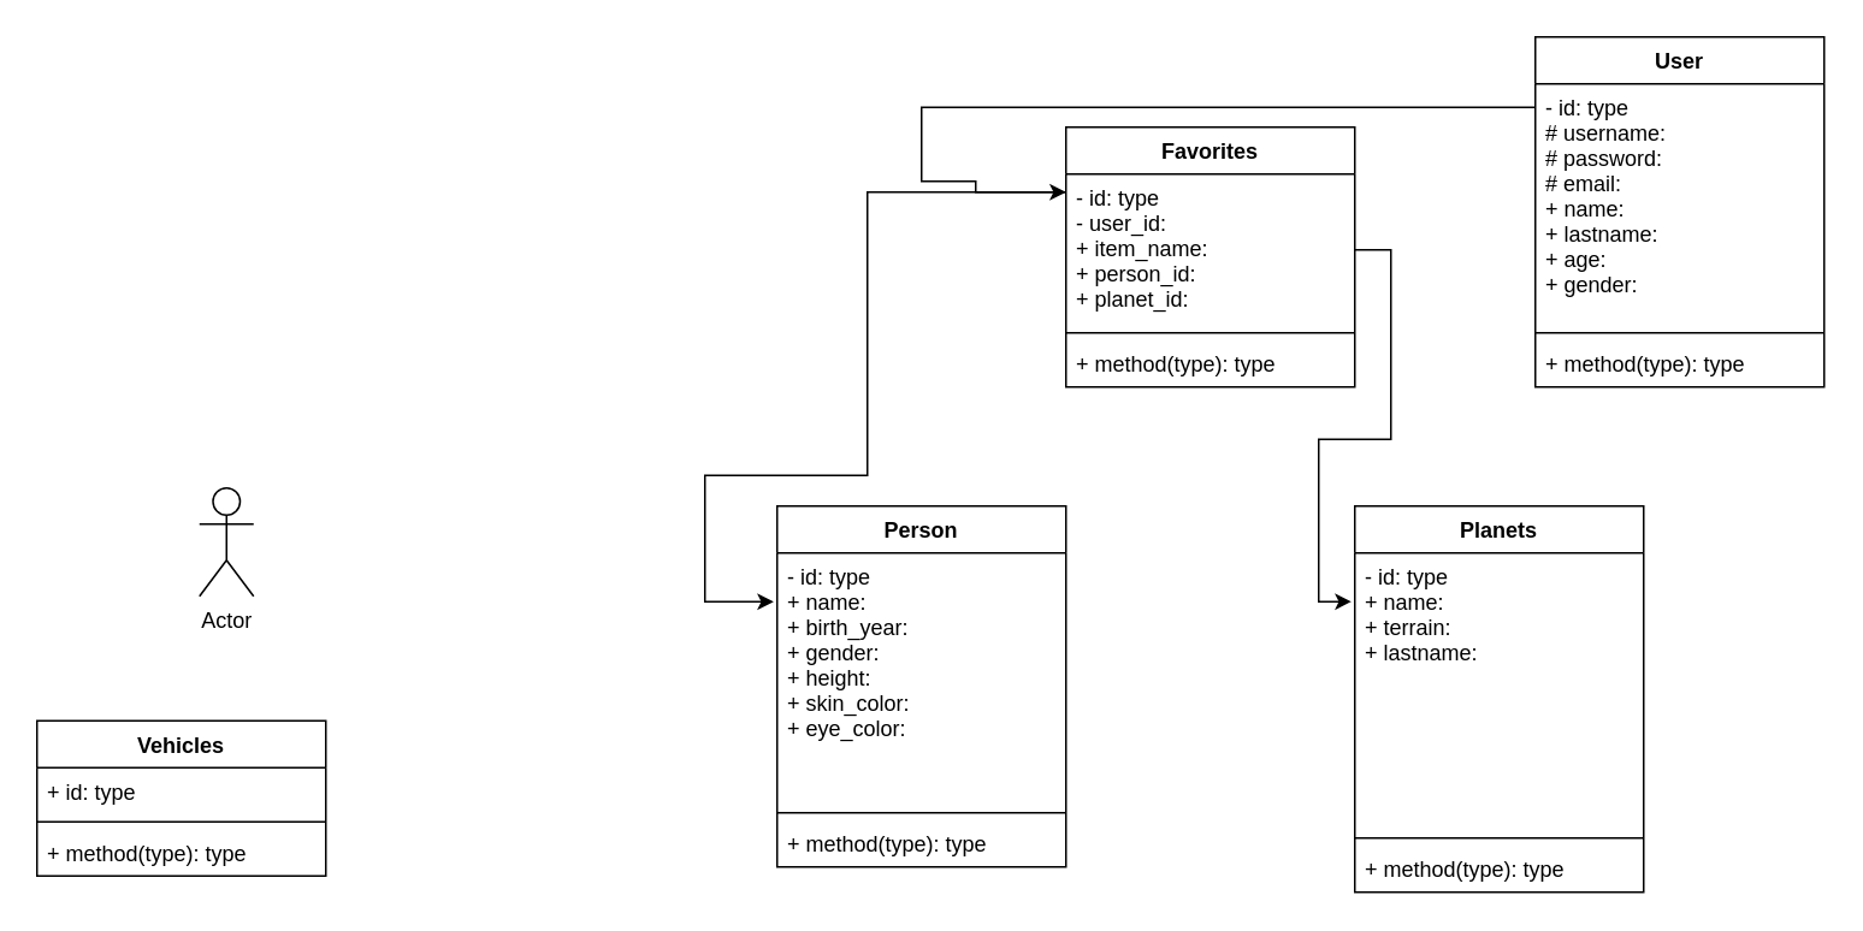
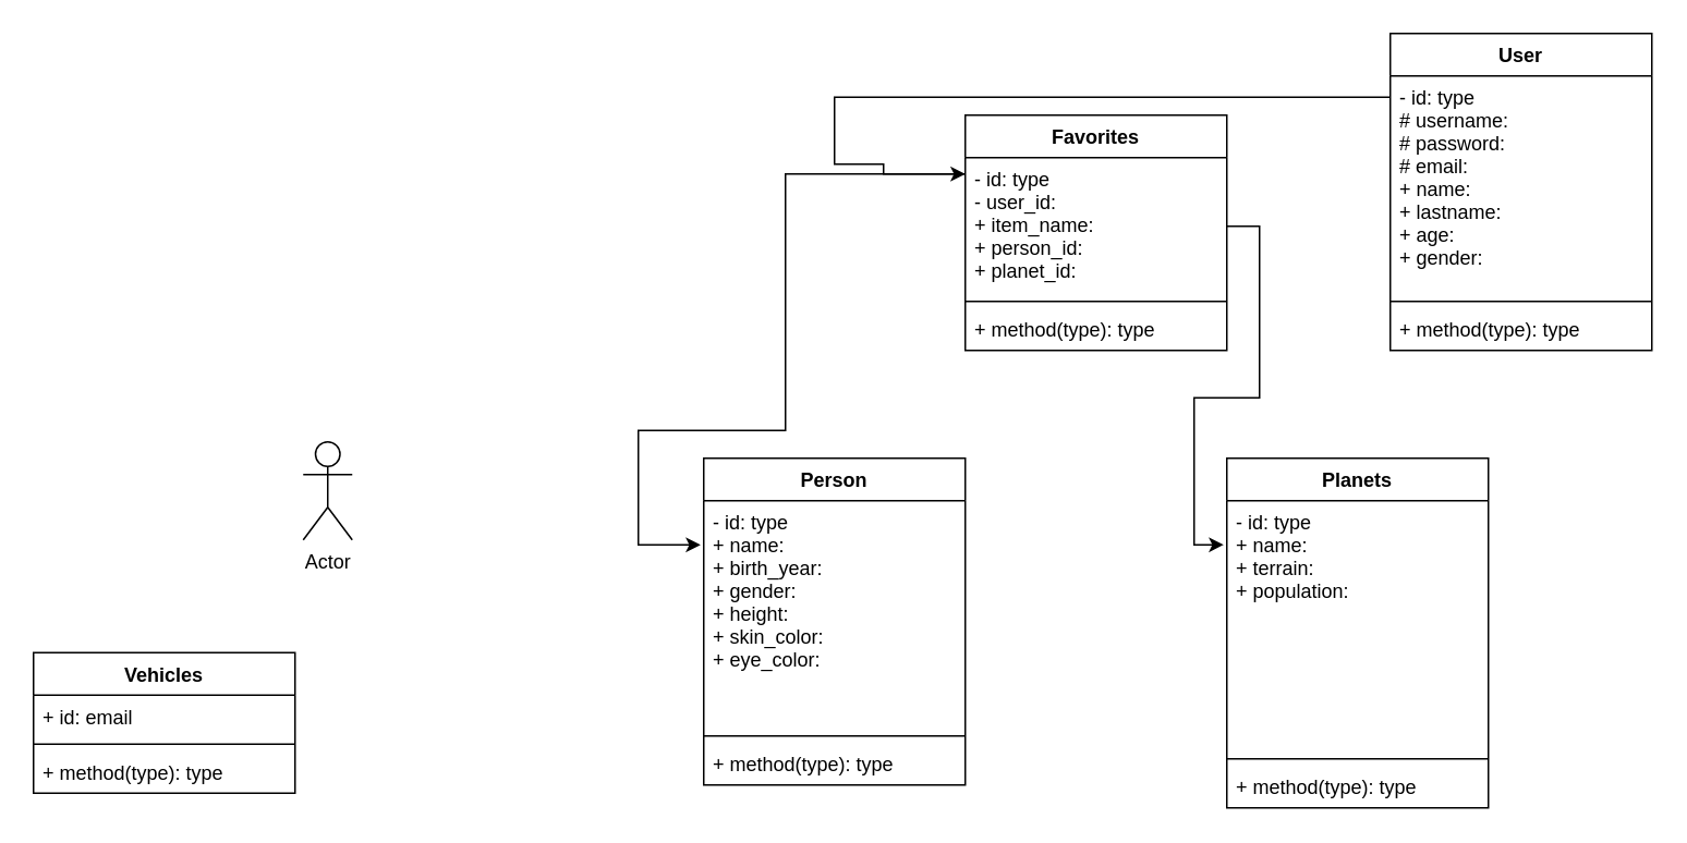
  <mxCell id="0" />
  <mxCell id="1" parent="0" />
  <mxCell id="2" value="Favorites" style="swimlane;fontStyle=1;align=center;verticalAlign=top;childLayout=stackLayout;horizontal=1;startSize=26;horizontalStack=0;resizeParent=1;resizeParentMax=0;resizeLast=0;collapsible=1;marginBottom=0;" parent="1" vertex="1"><mxGeometry x="590" y="70" width="160" height="144" as="geometry" /></mxCell>
  <mxCell id="3" value="- id: type&#10;- user_id: &#10;+ item_name:&#10;+ person_id: &#10;+ planet_id: &#10;" style="text;strokeColor=none;fillColor=none;align=left;verticalAlign=top;spacingLeft=4;spacingRight=4;overflow=hidden;rotatable=0;points=[[0,0.5],[1,0.5]];portConstraint=eastwest;" parent="2" vertex="1"><mxGeometry y="26" width="160" height="84" as="geometry" /></mxCell>
  <mxCell id="4" value="" style="line;strokeWidth=1;fillColor=none;align=left;verticalAlign=middle;spacingTop=-1;spacingLeft=3;spacingRight=3;rotatable=0;labelPosition=right;points=[];portConstraint=eastwest;strokeColor=inherit;" parent="2" vertex="1"><mxGeometry y="110" width="160" height="8" as="geometry" /></mxCell>
  <mxCell id="5" value="+ method(type): type" style="text;strokeColor=none;fillColor=none;align=left;verticalAlign=top;spacingLeft=4;spacingRight=4;overflow=hidden;rotatable=0;points=[[0,0.5],[1,0.5]];portConstraint=eastwest;" parent="2" vertex="1"><mxGeometry y="118" width="160" height="26" as="geometry" /></mxCell>
  <mxCell id="6" value="Person" style="swimlane;fontStyle=1;align=center;verticalAlign=top;childLayout=stackLayout;horizontal=1;startSize=26;horizontalStack=0;resizeParent=1;resizeParentMax=0;resizeLast=0;collapsible=1;marginBottom=0;" parent="1" vertex="1"><mxGeometry x="430" y="280" width="160" height="200" as="geometry" /></mxCell>
  <mxCell id="7" value="- id: type&#10;+ name: &#10;+ birth_year:&#10;+ gender:&#10;+ height:&#10;+ skin_color:&#10;+ eye_color:" style="text;strokeColor=none;fillColor=none;align=left;verticalAlign=top;spacingLeft=4;spacingRight=4;overflow=hidden;rotatable=0;points=[[0,0.5],[1,0.5]];portConstraint=eastwest;" parent="6" vertex="1"><mxGeometry y="26" width="160" height="140" as="geometry" /></mxCell>
  <mxCell id="8" value="" style="line;strokeWidth=1;fillColor=none;align=left;verticalAlign=middle;spacingTop=-1;spacingLeft=3;spacingRight=3;rotatable=0;labelPosition=right;points=[];portConstraint=eastwest;strokeColor=inherit;" parent="6" vertex="1"><mxGeometry y="166" width="160" height="8" as="geometry" /></mxCell>
  <mxCell id="9" value="+ method(type): type" style="text;strokeColor=none;fillColor=none;align=left;verticalAlign=top;spacingLeft=4;spacingRight=4;overflow=hidden;rotatable=0;points=[[0,0.5],[1,0.5]];portConstraint=eastwest;" parent="6" vertex="1"><mxGeometry y="174" width="160" height="26" as="geometry" /></mxCell>
  <mxCell id="10" value="Planets" style="swimlane;fontStyle=1;align=center;verticalAlign=top;childLayout=stackLayout;horizontal=1;startSize=26;horizontalStack=0;resizeParent=1;resizeParentMax=0;resizeLast=0;collapsible=1;marginBottom=0;" parent="1" vertex="1"><mxGeometry x="750" y="280" width="160" height="214" as="geometry" /></mxCell>
- <mxCell id="11" value="- id: type&#10;+ name: &#10;+ terrain: &#10;+ lastname: " style="text;strokeColor=none;fillColor=none;align=left;verticalAlign=top;spacingLeft=4;spacingRight=4;overflow=hidden;rotatable=0;points=[[0,0.5],[1,0.5]];portConstraint=eastwest;" parent="10" vertex="1"><mxGeometry y="26" width="160" height="154" as="geometry" /></mxCell>
+ <mxCell id="11" value="- id: type&#10;+ name: &#10;+ terrain: &#10;+ population: " style="text;strokeColor=none;fillColor=none;align=left;verticalAlign=top;spacingLeft=4;spacingRight=4;overflow=hidden;rotatable=0;points=[[0,0.5],[1,0.5]];portConstraint=eastwest;" parent="10" vertex="1"><mxGeometry y="26" width="160" height="154" as="geometry" /></mxCell>
  <mxCell id="12" value="" style="line;strokeWidth=1;fillColor=none;align=left;verticalAlign=middle;spacingTop=-1;spacingLeft=3;spacingRight=3;rotatable=0;labelPosition=right;points=[];portConstraint=eastwest;strokeColor=inherit;" parent="10" vertex="1"><mxGeometry y="180" width="160" height="8" as="geometry" /></mxCell>
  <mxCell id="13" value="+ method(type): type" style="text;strokeColor=none;fillColor=none;align=left;verticalAlign=top;spacingLeft=4;spacingRight=4;overflow=hidden;rotatable=0;points=[[0,0.5],[1,0.5]];portConstraint=eastwest;" parent="10" vertex="1"><mxGeometry y="188" width="160" height="26" as="geometry" /></mxCell>
  <mxCell id="14" value="Vehicles" style="swimlane;fontStyle=1;align=center;verticalAlign=top;childLayout=stackLayout;horizontal=1;startSize=26;horizontalStack=0;resizeParent=1;resizeParentMax=0;resizeLast=0;collapsible=1;marginBottom=0;" parent="1" vertex="1"><mxGeometry x="20" y="399" width="160" height="86" as="geometry" /></mxCell>
- <mxCell id="15" value="+ id: type" style="text;strokeColor=none;fillColor=none;align=left;verticalAlign=top;spacingLeft=4;spacingRight=4;overflow=hidden;rotatable=0;points=[[0,0.5],[1,0.5]];portConstraint=eastwest;" parent="14" vertex="1"><mxGeometry y="26" width="160" height="26" as="geometry" /></mxCell>
+ <mxCell id="15" value="+ id: email" style="text;strokeColor=none;fillColor=none;align=left;verticalAlign=top;spacingLeft=4;spacingRight=4;overflow=hidden;rotatable=0;points=[[0,0.5],[1,0.5]];portConstraint=eastwest;" parent="14" vertex="1"><mxGeometry y="26" width="160" height="26" as="geometry" /></mxCell>
  <mxCell id="16" value="" style="line;strokeWidth=1;fillColor=none;align=left;verticalAlign=middle;spacingTop=-1;spacingLeft=3;spacingRight=3;rotatable=0;labelPosition=right;points=[];portConstraint=eastwest;strokeColor=inherit;" parent="14" vertex="1"><mxGeometry y="52" width="160" height="8" as="geometry" /></mxCell>
  <mxCell id="17" value="+ method(type): type" style="text;strokeColor=none;fillColor=none;align=left;verticalAlign=top;spacingLeft=4;spacingRight=4;overflow=hidden;rotatable=0;points=[[0,0.5],[1,0.5]];portConstraint=eastwest;" parent="14" vertex="1"><mxGeometry y="60" width="160" height="26" as="geometry" /></mxCell>
- <mxCell id="18" value="Actor" style="shape=umlActor;verticalLabelPosition=bottom;verticalAlign=top;html=1;" parent="1" vertex="1"><mxGeometry x="110" y="270" width="30" height="60" as="geometry" /></mxCell>
+ <mxCell id="18" value="Actor" style="shape=umlActor;verticalLabelPosition=bottom;verticalAlign=top;html=1;" parent="1" vertex="1"><mxGeometry x="185" y="270" width="30" height="60" as="geometry" /></mxCell>
  <mxCell id="19" value="User" style="swimlane;fontStyle=1;align=center;verticalAlign=top;childLayout=stackLayout;horizontal=1;startSize=26;horizontalStack=0;resizeParent=1;resizeParentMax=0;resizeLast=0;collapsible=1;marginBottom=0;" vertex="1" parent="1"><mxGeometry x="850" y="20" width="160" height="194" as="geometry" /></mxCell>
  <mxCell id="20" value="- id: type&#10;# username: &#10;# password: &#10;# email: &#10;+ name: &#10;+ lastname: &#10;+ age: &#10;+ gender: " style="text;strokeColor=none;fillColor=none;align=left;verticalAlign=top;spacingLeft=4;spacingRight=4;overflow=hidden;rotatable=0;points=[[0,0.5],[1,0.5]];portConstraint=eastwest;" vertex="1" parent="19"><mxGeometry y="26" width="160" height="134" as="geometry" /></mxCell>
  <mxCell id="21" value="" style="line;strokeWidth=1;fillColor=none;align=left;verticalAlign=middle;spacingTop=-1;spacingLeft=3;spacingRight=3;rotatable=0;labelPosition=right;points=[];portConstraint=eastwest;strokeColor=inherit;" vertex="1" parent="19"><mxGeometry y="160" width="160" height="8" as="geometry" /></mxCell>
  <mxCell id="22" value="+ method(type): type" style="text;strokeColor=none;fillColor=none;align=left;verticalAlign=top;spacingLeft=4;spacingRight=4;overflow=hidden;rotatable=0;points=[[0,0.5],[1,0.5]];portConstraint=eastwest;" vertex="1" parent="19"><mxGeometry y="168" width="160" height="26" as="geometry" /></mxCell>
  <mxCell id="23" style="edgeStyle=orthogonalEdgeStyle;rounded=0;orthogonalLoop=1;jettySize=auto;html=1;exitX=0;exitY=0.097;exitDx=0;exitDy=0;exitPerimeter=0;entryX=0;entryY=0.25;entryDx=0;entryDy=0;" edge="1" parent="1" source="20" target="2"><mxGeometry relative="1" as="geometry"><mxPoint x="560" y="100" as="targetPoint" /><Array as="points"><mxPoint x="510" y="59" /><mxPoint x="510" y="100" /><mxPoint x="540" y="100" /><mxPoint x="540" y="106" /></Array></mxGeometry></mxCell>
  <mxCell id="24" style="edgeStyle=orthogonalEdgeStyle;rounded=0;orthogonalLoop=1;jettySize=auto;html=1;entryX=-0.012;entryY=0.193;entryDx=0;entryDy=0;entryPerimeter=0;exitX=0;exitY=0.25;exitDx=0;exitDy=0;" edge="1" parent="1" source="2" target="7"><mxGeometry relative="1" as="geometry"><mxPoint x="530" y="140" as="sourcePoint" /><Array as="points"><mxPoint x="480" y="106" /><mxPoint x="480" y="263" /><mxPoint x="390" y="263" /><mxPoint x="390" y="333" /></Array></mxGeometry></mxCell>
  <mxCell id="25" style="edgeStyle=orthogonalEdgeStyle;rounded=0;orthogonalLoop=1;jettySize=auto;html=1;exitX=1;exitY=0.5;exitDx=0;exitDy=0;entryX=-0.012;entryY=0.175;entryDx=0;entryDy=0;entryPerimeter=0;" edge="1" parent="1" source="3" target="11"><mxGeometry relative="1" as="geometry" /></mxCell>
